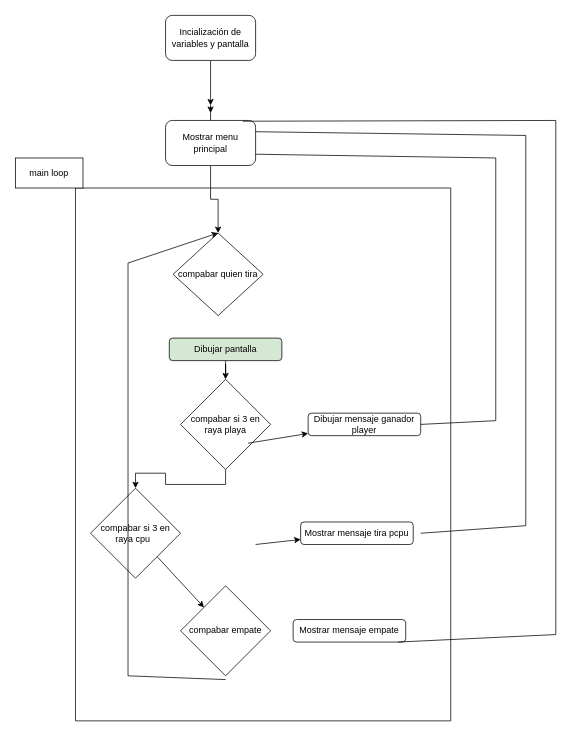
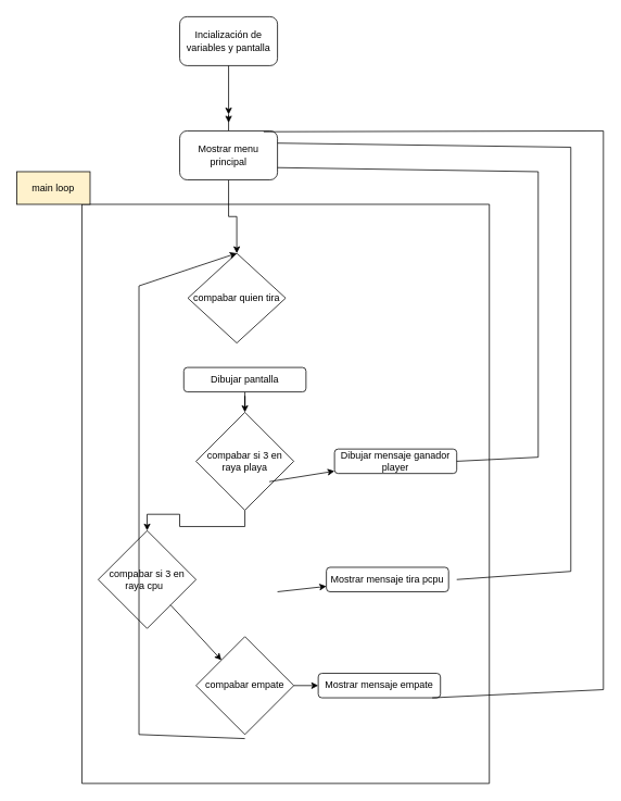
  <mxCell id="0" />
  <mxCell id="1" parent="0" />
  <mxCell id="2" value="Incialización de variables y pantalla" style="rounded=1;whiteSpace=wrap;html=1;" vertex="1" parent="1"><mxGeometry x="220" y="20" width="120" height="60" as="geometry" /></mxCell>
  <mxCell id="3" style="edgeStyle=orthogonalEdgeStyle;rounded=0;orthogonalLoop=1;jettySize=auto;html=1;exitX=0.5;exitY=1;exitDx=0;exitDy=0;entryX=0.5;entryY=0;entryDx=0;entryDy=0;" edge="1" parent="1" source="5" target="11"><mxGeometry relative="1" as="geometry" /></mxCell>
  <mxCell id="4" style="edgeStyle=orthogonalEdgeStyle;rounded=0;orthogonalLoop=1;jettySize=auto;html=1;" edge="1" parent="1" source="5"><mxGeometry relative="1" as="geometry"><mxPoint x="280" y="150" as="targetPoint" /></mxGeometry></mxCell>
  <mxCell id="5" value="Mostrar menu principal" style="rounded=1;whiteSpace=wrap;html=1;" vertex="1" parent="1"><mxGeometry x="220" y="160" width="120" height="60" as="geometry" /></mxCell>
  <mxCell id="6" value="" style="swimlane;startSize=0;" vertex="1" parent="1"><mxGeometry x="100" y="250" width="500" height="710" as="geometry"><mxRectangle x="120" y="270" width="50" height="40" as="alternateBounds" /></mxGeometry></mxCell>
  <mxCell id="7" value="&lt;span style=&quot;&quot;&gt;compabar empate&lt;/span&gt;" style="rhombus;whiteSpace=wrap;html=1;" vertex="1" parent="6"><mxGeometry x="140" y="530" width="120" height="120" as="geometry" /></mxCell>
  <mxCell id="8" value="&lt;span style=&quot;&quot;&gt;compabar si 3 en raya cpu&amp;nbsp;&amp;nbsp;&lt;/span&gt;" style="rhombus;whiteSpace=wrap;html=1;" vertex="1" parent="6"><mxGeometry x="20" y="400" width="120" height="120" as="geometry" /></mxCell>
  <mxCell id="9" value="" style="edgeStyle=orthogonalEdgeStyle;rounded=0;orthogonalLoop=1;jettySize=auto;html=1;" edge="1" parent="6" source="10" target="8"><mxGeometry relative="1" as="geometry" /></mxCell>
  <mxCell id="10" value="&lt;span style=&quot;&quot;&gt;compabar si 3 en raya playa&lt;/span&gt;" style="rhombus;whiteSpace=wrap;html=1;" vertex="1" parent="6"><mxGeometry x="140" y="255" width="120" height="120" as="geometry" /></mxCell>
  <mxCell id="11" value="&lt;span style=&quot;&quot;&gt;compabar quien tira&lt;/span&gt;" style="rhombus;whiteSpace=wrap;html=1;" vertex="1" parent="6"><mxGeometry x="130" y="60" width="120" height="110" as="geometry" /></mxCell>
  <mxCell id="12" value="Dibujar mensaje ganador player" style="rounded=1;whiteSpace=wrap;html=1;" vertex="1" parent="6"><mxGeometry x="310" y="300" width="150" height="30" as="geometry" /></mxCell>
  <mxCell id="13" value="" style="edgeStyle=orthogonalEdgeStyle;rounded=0;orthogonalLoop=1;jettySize=auto;html=1;" edge="1" parent="6" source="14" target="10"><mxGeometry relative="1" as="geometry" /></mxCell>
- <mxCell id="14" value="Dibujar pantalla" style="rounded=1;whiteSpace=wrap;html=1;fillColor=#d5e8d4;" vertex="1" parent="6"><mxGeometry x="125" y="200" width="150" height="30" as="geometry" /></mxCell>
+ <mxCell id="14" value="Dibujar pantalla" style="rounded=1;whiteSpace=wrap;html=1;" vertex="1" parent="6"><mxGeometry x="125" y="200" width="150" height="30" as="geometry" /></mxCell>
  <mxCell id="15" value="Mostrar mensaje tira pcpu" style="rounded=1;whiteSpace=wrap;html=1;" vertex="1" parent="6"><mxGeometry x="300" y="445" width="150" height="30" as="geometry" /></mxCell>
  <mxCell id="16" value="Mostrar mensaje empate" style="rounded=1;whiteSpace=wrap;html=1;" vertex="1" parent="6"><mxGeometry x="290" y="575" width="150" height="30" as="geometry" /></mxCell>
  <mxCell id="17" value="" style="endArrow=classic;html=1;rounded=0;" edge="1" parent="6" source="8" target="7"><mxGeometry width="50" height="50" relative="1" as="geometry"><mxPoint x="180" y="530" as="sourcePoint" /><mxPoint x="230" y="480" as="targetPoint" /></mxGeometry></mxCell>
  <mxCell id="18" value="" style="endArrow=classic;html=1;rounded=0;" edge="1" parent="6" target="12"><mxGeometry width="50" height="50" relative="1" as="geometry"><mxPoint x="230" y="340" as="sourcePoint" /><mxPoint x="280" y="290" as="targetPoint" /></mxGeometry></mxCell>
  <mxCell id="19" value="" style="endArrow=classic;html=1;rounded=0;" edge="1" parent="6" target="15"><mxGeometry width="50" height="50" relative="1" as="geometry"><mxPoint x="240" y="475" as="sourcePoint" /><mxPoint x="290" y="425" as="targetPoint" /></mxGeometry></mxCell>
+ <mxCell id="20" value="" style="endArrow=classic;html=1;rounded=0;" edge="1" parent="6" source="7" target="16"><mxGeometry width="50" height="50" relative="1" as="geometry"><mxPoint x="250" y="485" as="sourcePoint" /><mxPoint x="310" y="478.333" as="targetPoint" /></mxGeometry></mxCell>
  <mxCell id="21" value="" style="endArrow=classic;html=1;rounded=0;" edge="1" parent="6"><mxGeometry width="50" height="50" relative="1" as="geometry"><mxPoint x="200" y="655" as="sourcePoint" /><mxPoint x="190" y="60" as="targetPoint" /><Array as="points"><mxPoint x="70" y="650" /><mxPoint x="70" y="100" /><mxPoint x="190" y="60" /></Array></mxGeometry></mxCell>
- <mxCell id="22" value="main loop" style="rounded=0;whiteSpace=wrap;html=1;" vertex="1" parent="1"><mxGeometry x="20" y="210" width="90" height="40" as="geometry" /></mxCell>
+ <mxCell id="22" value="main loop" style="rounded=0;whiteSpace=wrap;html=1;fillColor=#fff2cc;" vertex="1" parent="1"><mxGeometry x="20" y="210" width="90" height="40" as="geometry" /></mxCell>
  <mxCell id="23" value="" style="endArrow=none;html=1;rounded=0;entryX=1;entryY=0.75;entryDx=0;entryDy=0;exitX=1;exitY=0.5;exitDx=0;exitDy=0;" edge="1" parent="1" source="12" target="5"><mxGeometry width="50" height="50" relative="1" as="geometry"><mxPoint x="660" y="570" as="sourcePoint" /><mxPoint x="390" y="210" as="targetPoint" /><Array as="points"><mxPoint x="660" y="560" /><mxPoint x="660" y="210" /></Array></mxGeometry></mxCell>
  <mxCell id="24" value="" style="endArrow=classic;html=1;rounded=0;" edge="1" parent="1" source="2"><mxGeometry width="50" height="50" relative="1" as="geometry"><mxPoint x="480" y="260" as="sourcePoint" /><mxPoint x="280" y="140" as="targetPoint" /></mxGeometry></mxCell>
  <mxCell id="25" value="" style="endArrow=none;html=1;rounded=0;entryX=1;entryY=0.25;entryDx=0;entryDy=0;exitX=1;exitY=0.5;exitDx=0;exitDy=0;" edge="1" parent="1" target="5"><mxGeometry width="50" height="50" relative="1" as="geometry"><mxPoint x="560" y="710" as="sourcePoint" /><mxPoint x="340" y="350" as="targetPoint" /><Array as="points"><mxPoint x="700" y="700" /><mxPoint x="700" y="180" /></Array></mxGeometry></mxCell>
  <mxCell id="26" value="" style="endArrow=none;html=1;rounded=0;entryX=0.858;entryY=0.017;entryDx=0;entryDy=0;exitX=1;exitY=0.5;exitDx=0;exitDy=0;entryPerimeter=0;" edge="1" parent="1" target="5"><mxGeometry width="50" height="50" relative="1" as="geometry"><mxPoint x="530" y="855" as="sourcePoint" /><mxPoint x="310" y="320" as="targetPoint" /><Array as="points"><mxPoint x="740" y="845" /><mxPoint x="740" y="160" /></Array></mxGeometry></mxCell>
